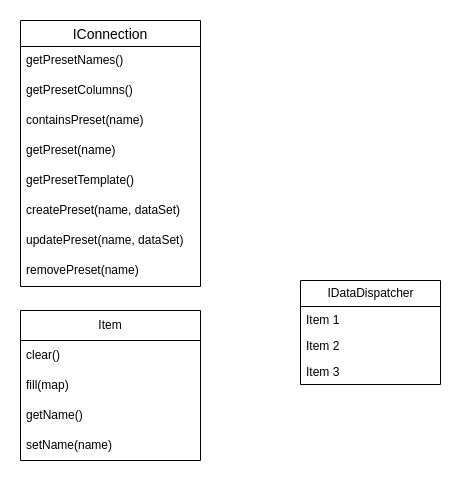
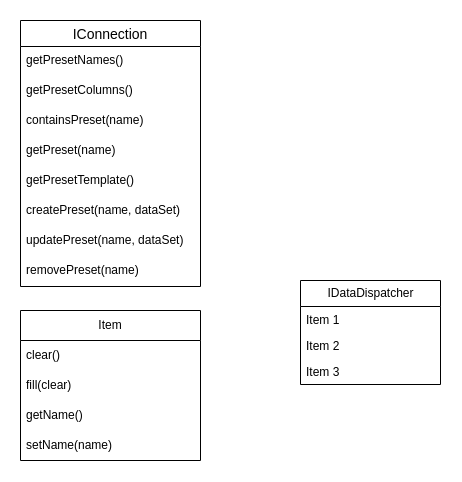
  <mxCell id="0" />
  <mxCell id="1" parent="0" />
  <mxCell id="2" value="IConnection" style="swimlane;fontStyle=0;childLayout=stackLayout;horizontal=1;startSize=26;horizontalStack=0;resizeParent=1;resizeParentMax=0;resizeLast=0;collapsible=1;marginBottom=0;align=center;fontSize=14;" vertex="1" parent="1"><mxGeometry x="20" y="20" width="180" height="266" as="geometry" /></mxCell>
  <mxCell id="3" value="getPresetNames()" style="text;strokeColor=none;fillColor=none;spacingLeft=4;spacingRight=4;overflow=hidden;rotatable=0;points=[[0,0.5],[1,0.5]];portConstraint=eastwest;fontSize=12;whiteSpace=wrap;html=1;" vertex="1" parent="2"><mxGeometry y="26" width="180" height="30" as="geometry" /></mxCell>
  <mxCell id="4" value="getPresetColumns()" style="text;strokeColor=none;fillColor=none;spacingLeft=4;spacingRight=4;overflow=hidden;rotatable=0;points=[[0,0.5],[1,0.5]];portConstraint=eastwest;fontSize=12;whiteSpace=wrap;html=1;" vertex="1" parent="2"><mxGeometry y="56" width="180" height="30" as="geometry" /></mxCell>
  <mxCell id="5" value="containsPreset(name)" style="text;strokeColor=none;fillColor=none;spacingLeft=4;spacingRight=4;overflow=hidden;rotatable=0;points=[[0,0.5],[1,0.5]];portConstraint=eastwest;fontSize=12;whiteSpace=wrap;html=1;" vertex="1" parent="2"><mxGeometry y="86" width="180" height="30" as="geometry" /></mxCell>
  <mxCell id="6" value="getPreset(name)" style="text;strokeColor=none;fillColor=none;spacingLeft=4;spacingRight=4;overflow=hidden;rotatable=0;points=[[0,0.5],[1,0.5]];portConstraint=eastwest;fontSize=12;whiteSpace=wrap;html=1;" vertex="1" parent="2"><mxGeometry y="116" width="180" height="30" as="geometry" /></mxCell>
  <mxCell id="7" value="getPresetTemplate()" style="text;strokeColor=none;fillColor=none;spacingLeft=4;spacingRight=4;overflow=hidden;rotatable=0;points=[[0,0.5],[1,0.5]];portConstraint=eastwest;fontSize=12;whiteSpace=wrap;html=1;" vertex="1" parent="2"><mxGeometry y="146" width="180" height="30" as="geometry" /></mxCell>
  <mxCell id="8" value="createPreset(name, dataSet)" style="text;strokeColor=none;fillColor=none;spacingLeft=4;spacingRight=4;overflow=hidden;rotatable=0;points=[[0,0.5],[1,0.5]];portConstraint=eastwest;fontSize=12;whiteSpace=wrap;html=1;" vertex="1" parent="2"><mxGeometry y="176" width="180" height="30" as="geometry" /></mxCell>
  <mxCell id="9" value="updatePreset(name, dataSet)" style="text;strokeColor=none;fillColor=none;spacingLeft=4;spacingRight=4;overflow=hidden;rotatable=0;points=[[0,0.5],[1,0.5]];portConstraint=eastwest;fontSize=12;whiteSpace=wrap;html=1;" vertex="1" parent="2"><mxGeometry y="206" width="180" height="30" as="geometry" /></mxCell>
  <mxCell id="10" value="removePreset(name)" style="text;strokeColor=none;fillColor=none;spacingLeft=4;spacingRight=4;overflow=hidden;rotatable=0;points=[[0,0.5],[1,0.5]];portConstraint=eastwest;fontSize=12;whiteSpace=wrap;html=1;" vertex="1" parent="2"><mxGeometry y="236" width="180" height="30" as="geometry" /></mxCell>
  <mxCell id="11" value="Item" style="swimlane;fontStyle=0;childLayout=stackLayout;horizontal=1;startSize=30;horizontalStack=0;resizeParent=1;resizeParentMax=0;resizeLast=0;collapsible=1;marginBottom=0;whiteSpace=wrap;html=1;" vertex="1" parent="1"><mxGeometry x="20" y="310" width="180" height="150" as="geometry" /></mxCell>
  <mxCell id="12" value="clear()" style="text;strokeColor=none;fillColor=none;align=left;verticalAlign=middle;spacingLeft=4;spacingRight=4;overflow=hidden;points=[[0,0.5],[1,0.5]];portConstraint=eastwest;rotatable=0;whiteSpace=wrap;html=1;" vertex="1" parent="11"><mxGeometry y="30" width="180" height="30" as="geometry" /></mxCell>
- <mxCell id="13" value="fill(map)" style="text;strokeColor=none;fillColor=none;align=left;verticalAlign=middle;spacingLeft=4;spacingRight=4;overflow=hidden;points=[[0,0.5],[1,0.5]];portConstraint=eastwest;rotatable=0;whiteSpace=wrap;html=1;" vertex="1" parent="11"><mxGeometry y="60" width="180" height="30" as="geometry" /></mxCell>
+ <mxCell id="13" value="fill(clear)" style="text;strokeColor=none;fillColor=none;align=left;verticalAlign=middle;spacingLeft=4;spacingRight=4;overflow=hidden;points=[[0,0.5],[1,0.5]];portConstraint=eastwest;rotatable=0;whiteSpace=wrap;html=1;" vertex="1" parent="11"><mxGeometry y="60" width="180" height="30" as="geometry" /></mxCell>
  <mxCell id="14" value="getName()" style="text;strokeColor=none;fillColor=none;align=left;verticalAlign=middle;spacingLeft=4;spacingRight=4;overflow=hidden;points=[[0,0.5],[1,0.5]];portConstraint=eastwest;rotatable=0;whiteSpace=wrap;html=1;" vertex="1" parent="11"><mxGeometry y="90" width="180" height="30" as="geometry" /></mxCell>
  <mxCell id="15" value="setName(name)" style="text;strokeColor=none;fillColor=none;align=left;verticalAlign=middle;spacingLeft=4;spacingRight=4;overflow=hidden;points=[[0,0.5],[1,0.5]];portConstraint=eastwest;rotatable=0;whiteSpace=wrap;html=1;" vertex="1" parent="11"><mxGeometry y="120" width="180" height="30" as="geometry" /></mxCell>
  <mxCell id="16" value="IDataDispatcher" style="swimlane;fontStyle=0;childLayout=stackLayout;horizontal=1;startSize=26;fillColor=none;horizontalStack=0;resizeParent=1;resizeParentMax=0;resizeLast=0;collapsible=1;marginBottom=0;html=1;" vertex="1" parent="1"><mxGeometry x="300" y="280" width="140" height="104" as="geometry" /></mxCell>
  <mxCell id="17" value="Item 1" style="text;strokeColor=none;fillColor=none;align=left;verticalAlign=top;spacingLeft=4;spacingRight=4;overflow=hidden;rotatable=0;points=[[0,0.5],[1,0.5]];portConstraint=eastwest;whiteSpace=wrap;html=1;" vertex="1" parent="16"><mxGeometry y="26" width="140" height="26" as="geometry" /></mxCell>
  <mxCell id="18" value="Item 2" style="text;strokeColor=none;fillColor=none;align=left;verticalAlign=top;spacingLeft=4;spacingRight=4;overflow=hidden;rotatable=0;points=[[0,0.5],[1,0.5]];portConstraint=eastwest;whiteSpace=wrap;html=1;" vertex="1" parent="16"><mxGeometry y="52" width="140" height="26" as="geometry" /></mxCell>
  <mxCell id="19" value="Item 3" style="text;strokeColor=none;fillColor=none;align=left;verticalAlign=top;spacingLeft=4;spacingRight=4;overflow=hidden;rotatable=0;points=[[0,0.5],[1,0.5]];portConstraint=eastwest;whiteSpace=wrap;html=1;" vertex="1" parent="16"><mxGeometry y="78" width="140" height="26" as="geometry" /></mxCell>
